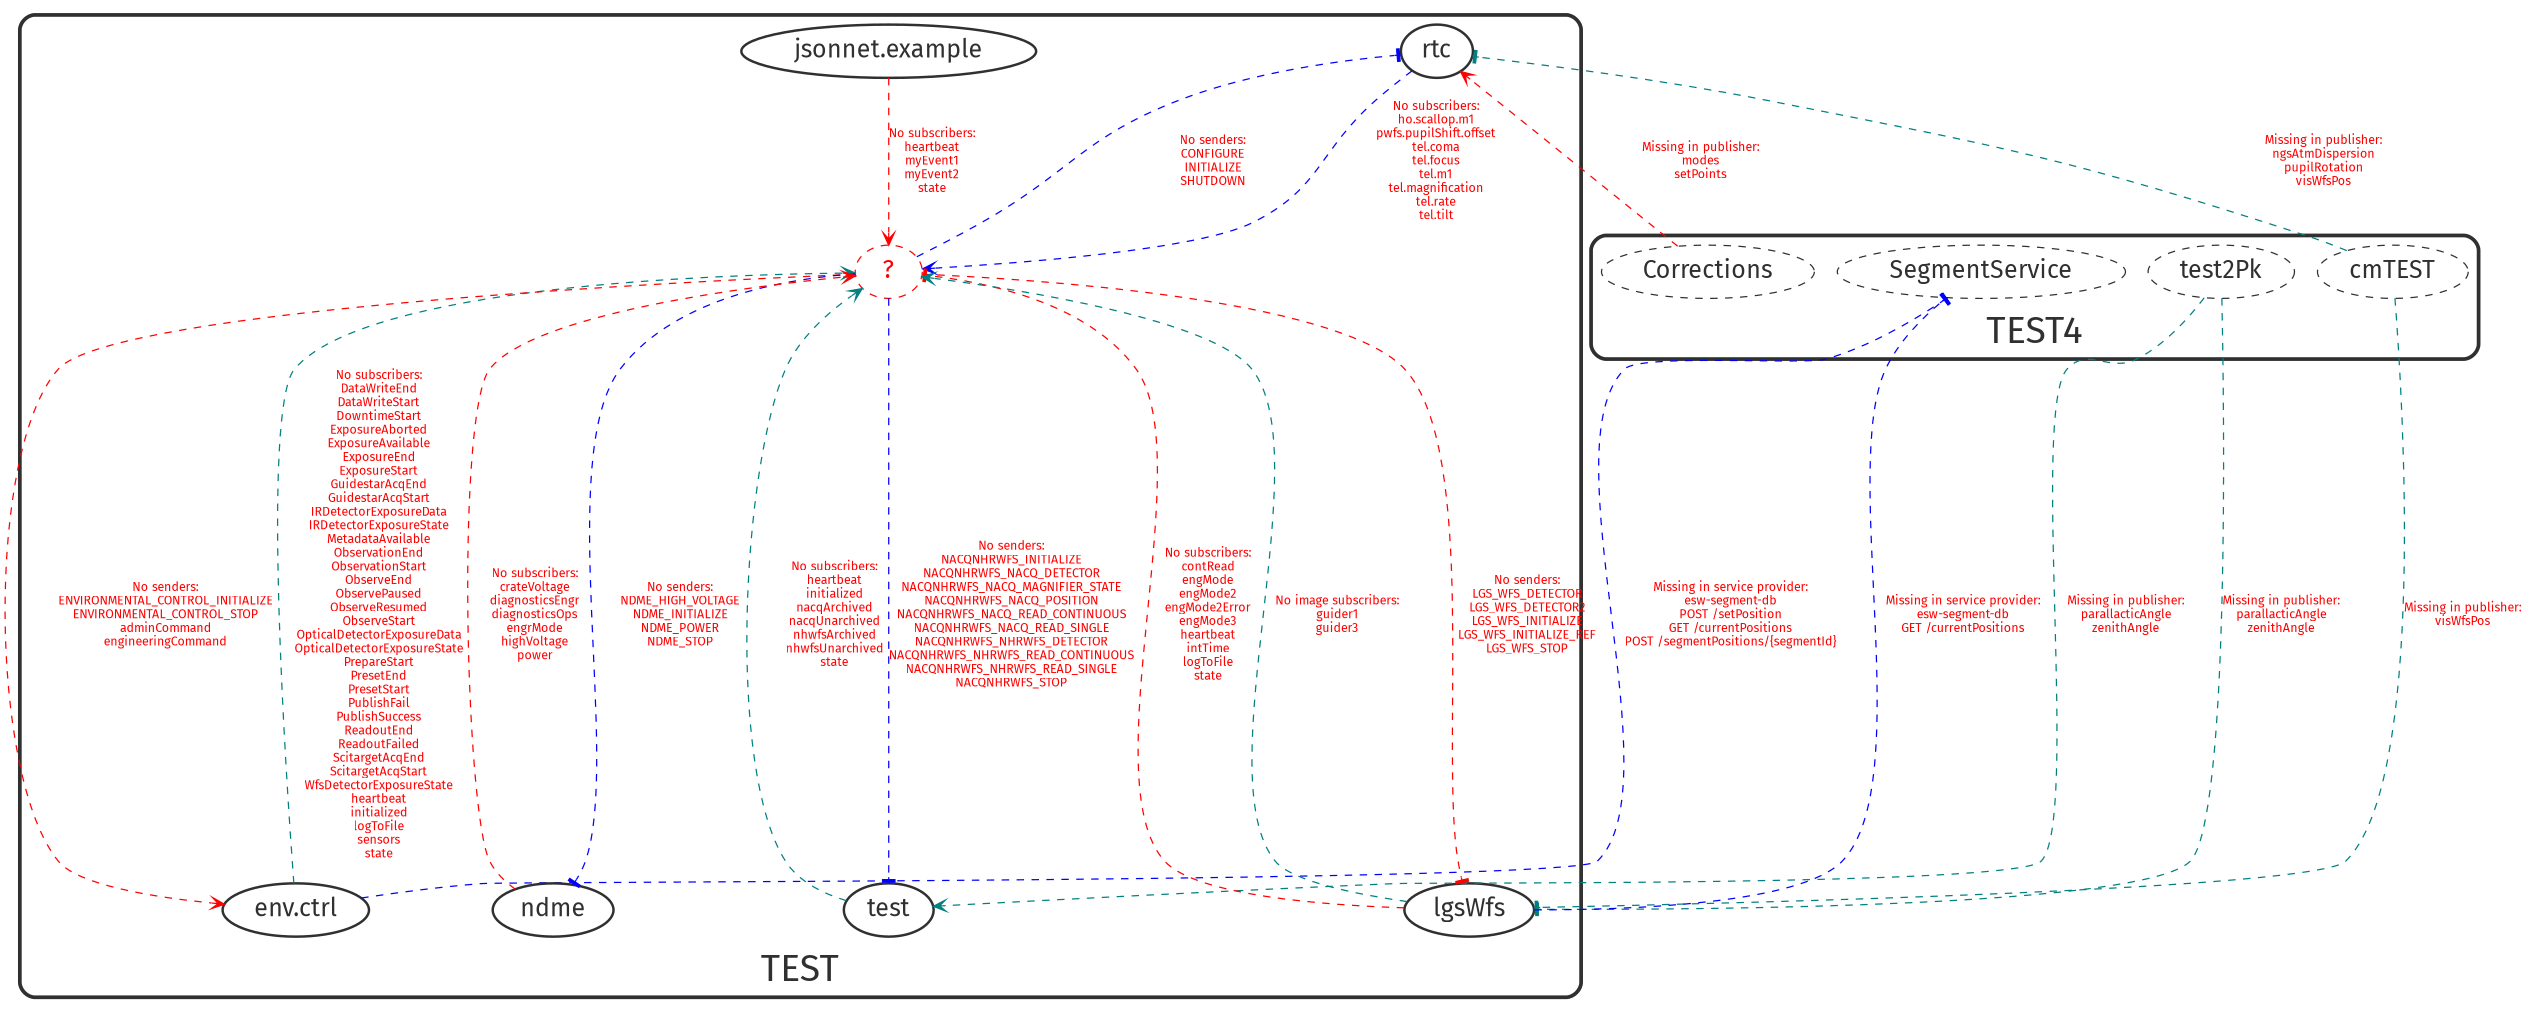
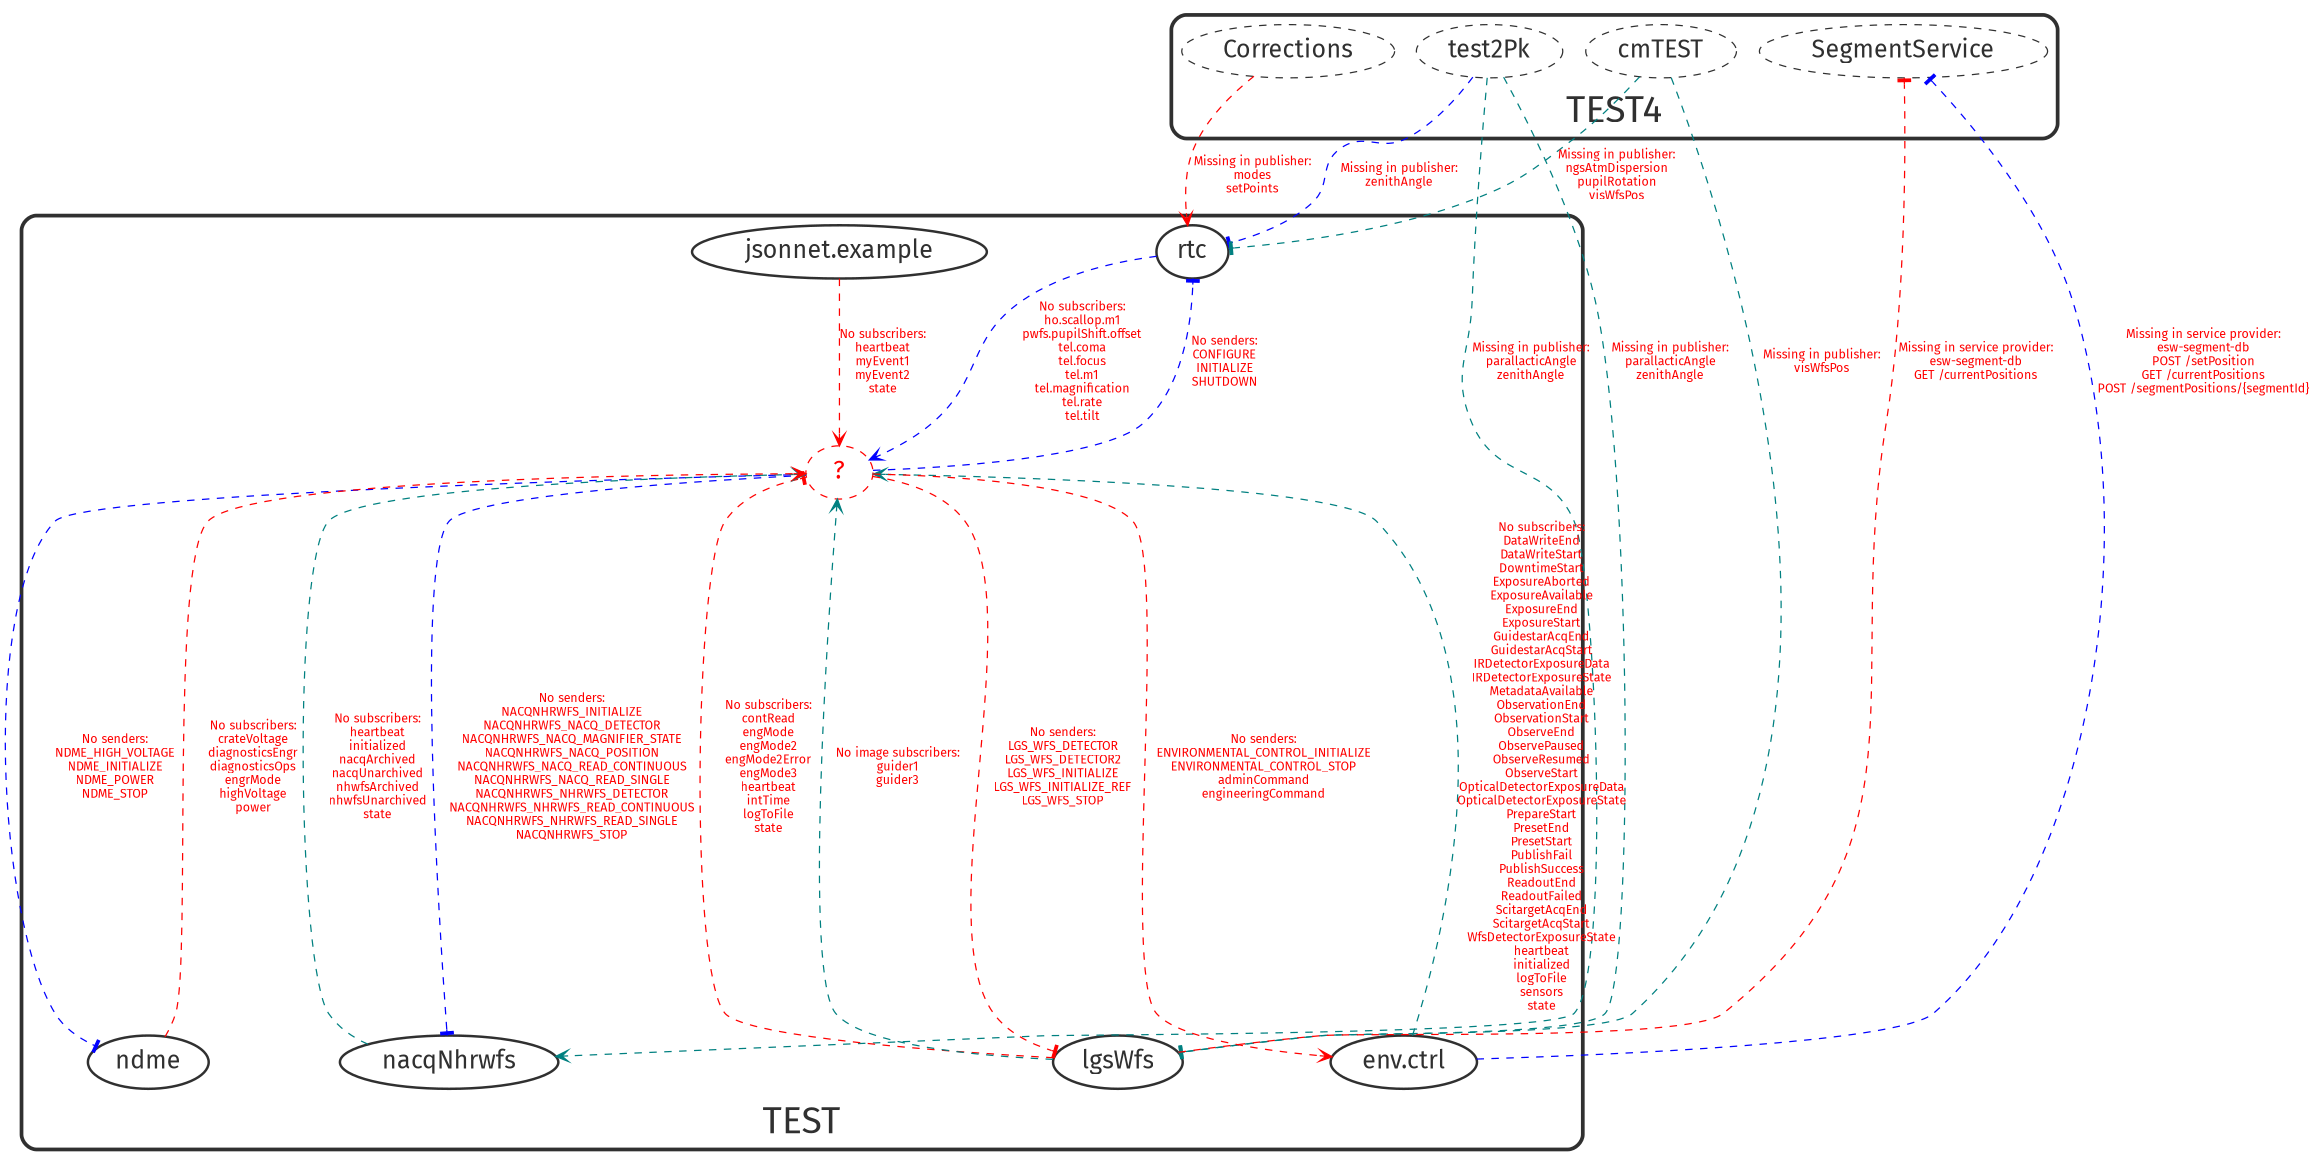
  digraph {
    fontname="Fira Sans"
    splines=true
    node [color=gray19 fontcolor=gray19 fontname="Fira Sans" fontsize=20 style=bold]
    edge [arrowhead=tee color=teal fontcolor=red fontname="Fira Sans" fontsize=10 style=dashed]
    n1 [label=test2Pk style=dashed]
    n2 [label=SegmentService style=dashed]
    n3 [label=Corrections style=dashed]
    n4 [label=cmTEST style=dashed]
    n5 [label=rtc]
    n6 [label="env.ctrl"]
    n7 [color=red fontcolor=red label="?" style=dashed]
    n8 [label=lgsWfs]
-   n9 [label=test]
+   n9 [label=nacqNhrwfs]
    n10 [label=ndme]
    n11 [label="jsonnet.example"]
    subgraph cluster_1 {
      color=gray19
      fontcolor=gray19
      fontsize=30
      label=TEST4
      labelloc=b
      penwidth=3
      style=rounded
      n1
      n2
      n3
      n4
    }
    subgraph cluster_2 {
      color=gray19
      fontcolor=gray19
      fontsize=30
      label=TEST
      labelloc=b
      penwidth=3
      style=rounded
      n5
      n6
      n7
      n8
      n9
      n10
      n11
    }
+   n1 -> n5 [color=blue label="Missing in publisher:\nzenithAngle"]
    n1 -> n8 [label="Missing in publisher:\nparallacticAngle\nzenithAngle"]
    n1 -> n9 [arrowhead=vee label="Missing in publisher:\nparallacticAngle\nzenithAngle"]
    n3 -> n5 [arrowhead=vee color=red label="Missing in publisher:\nmodes\nsetPoints"]
    n4 -> n5 [label="Missing in publisher:\nngsAtmDispersion\npupilRotation\nvisWfsPos"]
    n4 -> n8 [label="Missing in publisher:\nvisWfsPos"]
    n5 -> n7 [arrowhead=vee color=blue label="No subscribers:\nho.scallop.m1\npwfs.pupilShift.offset\ntel.coma\ntel.focus\ntel.m1\ntel.magnification\ntel.rate\ntel.tilt"]
    n6 -> n2 [color=blue label="Missing in service provider:\nesw-segment-db\nPOST /setPosition\nGET /currentPositions\nPOST /segmentPositions/{segmentId}"]
    n6 -> n7 [arrowhead=vee label="No subscribers:\nDataWriteEnd\nDataWriteStart\nDowntimeStart\nExposureAborted\nExposureAvailable\nExposureEnd\nExposureStart\nGuidestarAcqEnd\nGuidestarAcqStart\nIRDetectorExposureData\nIRDetectorExposureState\nMetadataAvailable\nObservationEnd\nObservationStart\nObserveEnd\nObservePaused\nObserveResumed\nObserveStart\nOpticalDetectorExposureData\nOpticalDetectorExposureState\nPrepareStart\nPresetEnd\nPresetStart\nPublishFail\nPublishSuccess\nReadoutEnd\nReadoutFailed\nScitargetAcqEnd\nScitargetAcqStart\nWfsDetectorExposureState\nheartbeat\ninitialized\nlogToFile\nsensors\nstate"]
    n7 -> n5 [color=blue label="No senders:\nCONFIGURE\nINITIALIZE\nSHUTDOWN"]
    n7 -> n6 [arrowhead=vee color=red label="No senders:\nENVIRONMENTAL_CONTROL_INITIALIZE\nENVIRONMENTAL_CONTROL_STOP\nadminCommand\nengineeringCommand"]
    n7 -> n8 [color=red label="No senders:\nLGS_WFS_DETECTOR\nLGS_WFS_DETECTOR2\nLGS_WFS_INITIALIZE\nLGS_WFS_INITIALIZE_REF\nLGS_WFS_STOP"]
    n7 -> n9 [color=blue label="No senders:\nNACQNHRWFS_INITIALIZE\nNACQNHRWFS_NACQ_DETECTOR\nNACQNHRWFS_NACQ_MAGNIFIER_STATE\nNACQNHRWFS_NACQ_POSITION\nNACQNHRWFS_NACQ_READ_CONTINUOUS\nNACQNHRWFS_NACQ_READ_SINGLE\nNACQNHRWFS_NHRWFS_DETECTOR\nNACQNHRWFS_NHRWFS_READ_CONTINUOUS\nNACQNHRWFS_NHRWFS_READ_SINGLE\nNACQNHRWFS_STOP"]
    n7 -> n10 [color=blue label="No senders:\nNDME_HIGH_VOLTAGE\nNDME_INITIALIZE\nNDME_POWER\nNDME_STOP"]
-   n8 -> n2 [color=blue label="Missing in service provider:\nesw-segment-db\nGET /currentPositions"]
+   n8 -> n2 [color=red label="Missing in service provider:\nesw-segment-db\nGET /currentPositions"]
    n8 -> n7 [color=red label="No subscribers:\ncontRead\nengMode\nengMode2\nengMode2Error\nengMode3\nheartbeat\nintTime\nlogToFile\nstate"]
    n8 -> n7 [arrowhead=vee label="No image subscribers:\nguider1\nguider3"]
    n9 -> n7 [arrowhead=vee label="No subscribers:\nheartbeat\ninitialized\nnacqArchived\nnacqUnarchived\nnhwfsArchived\nnhwfsUnarchived\nstate"]
    n10 -> n7 [arrowhead=vee color=red label="No subscribers:\ncrateVoltage\ndiagnosticsEngr\ndiagnosticsOps\nengrMode\nhighVoltage\npower"]
    n11 -> n7 [arrowhead=vee color=red label="No subscribers:\nheartbeat\nmyEvent1\nmyEvent2\nstate"]
  }
